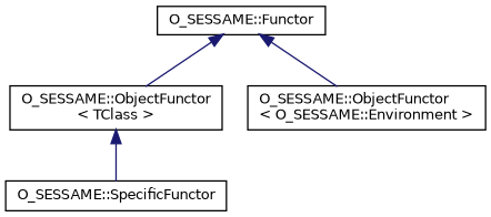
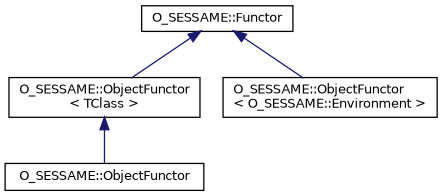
  digraph {
    rankdir=TB
    node [color=black fillcolor=white fontname=Helvetica fontsize=10 shape=record style=filled]
    edge [color=midnightblue dir=back fontname=Helvetica fontsize=10 labelfontname=Helvetica labelfontsize=10 style=solid]
    n1 [height=0.2 label="O_SESSAME::Functor" width=0.4]
    n2 [height=0.2 label="O_SESSAME::ObjectFunctor\l\< TClass \>" width=0.4]
    n3 [height=0.2 label="O_SESSAME::ObjectFunctor\l\< O_SESSAME::Environment \>" width=0.4]
-   n4 [height=0.2 label="O_SESSAME::SpecificFunctor" width=0.4]
+   n4 [height=0.2 label="O_SESSAME::ObjectFunctor" width=0.4]
    n1 -> n2
    n1 -> n3
    n2 -> n4
  }
